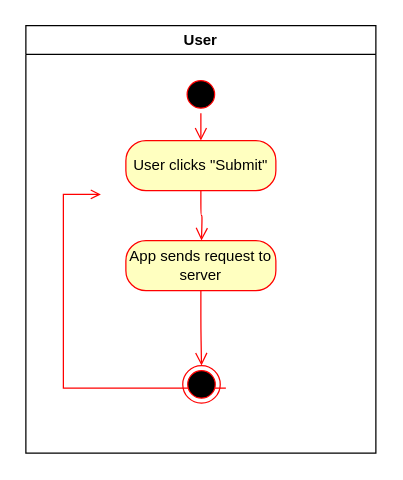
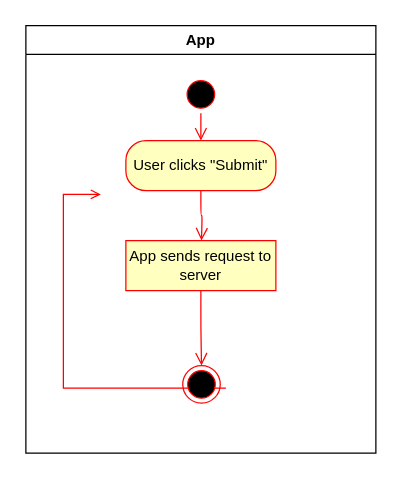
  <mxCell id="0" />
  <mxCell id="1" parent="0" />
- <mxCell id="2" value="User" style="swimlane;whiteSpace=wrap" parent="1" vertex="1"><mxGeometry x="20" y="20" width="280" height="342" as="geometry" /></mxCell>
+ <mxCell id="2" value="App" style="swimlane;whiteSpace=wrap" parent="1" vertex="1"><mxGeometry x="20" y="20" width="280" height="342" as="geometry" /></mxCell>
  <mxCell id="3" value="" style="ellipse;shape=startState;fillColor=#000000;strokeColor=#ff0000;" parent="2" vertex="1"><mxGeometry x="125" y="40" width="30" height="30" as="geometry" /></mxCell>
  <mxCell id="4" value="" style="edgeStyle=elbowEdgeStyle;elbow=horizontal;verticalAlign=bottom;endArrow=open;endSize=8;strokeColor=#FF0000;endFill=1;rounded=0;entryX=0.5;entryY=0;entryDx=0;entryDy=0;" parent="2" source="3" target="6" edge="1"><mxGeometry x="125" y="40" as="geometry"><mxPoint x="140.5" y="110" as="targetPoint" /></mxGeometry></mxCell>
  <mxCell id="5" value="" style="edgeStyle=elbowEdgeStyle;elbow=horizontal;strokeColor=#FF0000;endArrow=open;endFill=1;rounded=0" parent="2" edge="1"><mxGeometry width="100" height="100" relative="1" as="geometry"><mxPoint x="160" y="290" as="sourcePoint" /><mxPoint x="60" y="135" as="targetPoint" /><Array as="points"><mxPoint x="30" y="250" /></Array></mxGeometry></mxCell>
  <mxCell id="6" value="User clicks &quot;Submit&quot;" style="rounded=1;whiteSpace=wrap;html=1;arcSize=40;fontColor=#000000;fillColor=#ffffc0;strokeColor=#ff0000;" vertex="1" parent="2"><mxGeometry x="80" y="92" width="120" height="40" as="geometry" /></mxCell>
  <mxCell id="7" value="" style="edgeStyle=orthogonalEdgeStyle;html=1;verticalAlign=bottom;endArrow=open;endSize=8;strokeColor=#ff0000;" edge="1" source="6" parent="2"><mxGeometry relative="1" as="geometry"><mxPoint x="140.5" y="172" as="targetPoint" /></mxGeometry></mxCell>
- <mxCell id="8" value="App sends request to server" style="rounded=1;whiteSpace=wrap;html=1;arcSize=40;fontColor=#000000;fillColor=#ffffc0;strokeColor=#ff0000;" vertex="1" parent="2"><mxGeometry x="80" y="172" width="120" height="40" as="geometry" /></mxCell>
+ <mxCell id="8" value="App sends request to server" style="whiteSpace=wrap;html=1;arcSize=40;fontColor=#000000;fillColor=#ffffc0;strokeColor=#ff0000;rounded=0;" vertex="1" parent="2"><mxGeometry x="80" y="172" width="120" height="40" as="geometry" /></mxCell>
  <mxCell id="9" value="" style="edgeStyle=orthogonalEdgeStyle;html=1;verticalAlign=bottom;endArrow=open;endSize=8;strokeColor=#ff0000;entryX=0.5;entryY=0;entryDx=0;entryDy=0;" edge="1" source="8" parent="2" target="10"><mxGeometry relative="1" as="geometry"><mxPoint x="140" y="272" as="targetPoint" /></mxGeometry></mxCell>
  <mxCell id="10" value="" style="ellipse;html=1;shape=endState;fillColor=#000000;strokeColor=#ff0000;" vertex="1" parent="2"><mxGeometry x="125.5" y="272" width="30" height="30" as="geometry" /></mxCell>
